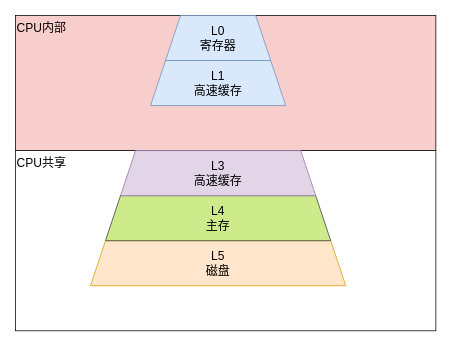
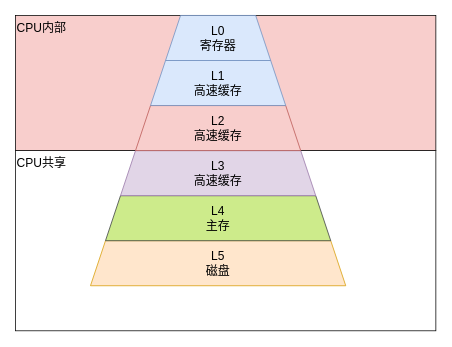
  <mxCell id="0" />
  <mxCell id="1" parent="0" />
  <mxCell id="2" value="CPU共享" style="rounded=0;whiteSpace=wrap;html=1;fontSize=16;align=left;verticalAlign=top;" vertex="1" parent="1"><mxGeometry x="20" y="200" width="560" height="240" as="geometry" /></mxCell>
  <mxCell id="3" value="CPU内部" style="rounded=0;whiteSpace=wrap;html=1;fontSize=16;align=left;verticalAlign=top;fillColor=#f8cecc;" vertex="1" parent="1"><mxGeometry x="20" y="20" width="560" height="180" as="geometry" /></mxCell>
  <mxCell id="4" value="L5&lt;br&gt;磁盘" style="shape=trapezoid;perimeter=trapezoidPerimeter;whiteSpace=wrap;html=1;fixedSize=1;fontSize=16;strokeColor=#d79b00;fillColor=#ffe6cc;" vertex="1" parent="1"><mxGeometry x="120" y="320" width="340" height="60" as="geometry" /></mxCell>
  <mxCell id="5" value="L4&lt;br&gt;主存" style="shape=trapezoid;perimeter=trapezoidPerimeter;whiteSpace=wrap;html=1;fixedSize=1;fontSize=16;strokeColor=#36393d;fillColor=#cdeb8b;" vertex="1" parent="1"><mxGeometry x="140" y="260" width="300" height="60" as="geometry" /></mxCell>
  <mxCell id="6" value="L3&lt;br&gt;高速缓存" style="shape=trapezoid;perimeter=trapezoidPerimeter;whiteSpace=wrap;html=1;fixedSize=1;fontSize=16;strokeColor=#9673a6;fillColor=#e1d5e7;" vertex="1" parent="1"><mxGeometry x="160" y="200" width="260" height="60" as="geometry" /></mxCell>
+ <mxCell id="7" value="L2&lt;br&gt;高速缓存" style="shape=trapezoid;perimeter=trapezoidPerimeter;whiteSpace=wrap;html=1;fixedSize=1;fontSize=16;strokeColor=#b85450;fillColor=#f8cecc;" vertex="1" parent="1"><mxGeometry x="180" y="140" width="220" height="60" as="geometry" /></mxCell>
  <mxCell id="8" value="L1&lt;br&gt;高速缓存" style="shape=trapezoid;perimeter=trapezoidPerimeter;whiteSpace=wrap;html=1;fixedSize=1;fontSize=16;strokeColor=#6c8ebf;fillColor=#dae8fc;" vertex="1" parent="1"><mxGeometry x="200" y="80" width="180" height="60" as="geometry" /></mxCell>
  <mxCell id="9" value="L0&lt;br&gt;寄存器" style="shape=trapezoid;perimeter=trapezoidPerimeter;whiteSpace=wrap;html=1;fixedSize=1;fontSize=16;strokeColor=#6c8ebf;fillColor=#dae8fc;" vertex="1" parent="1"><mxGeometry x="220" y="20" width="140" height="60" as="geometry" /></mxCell>
